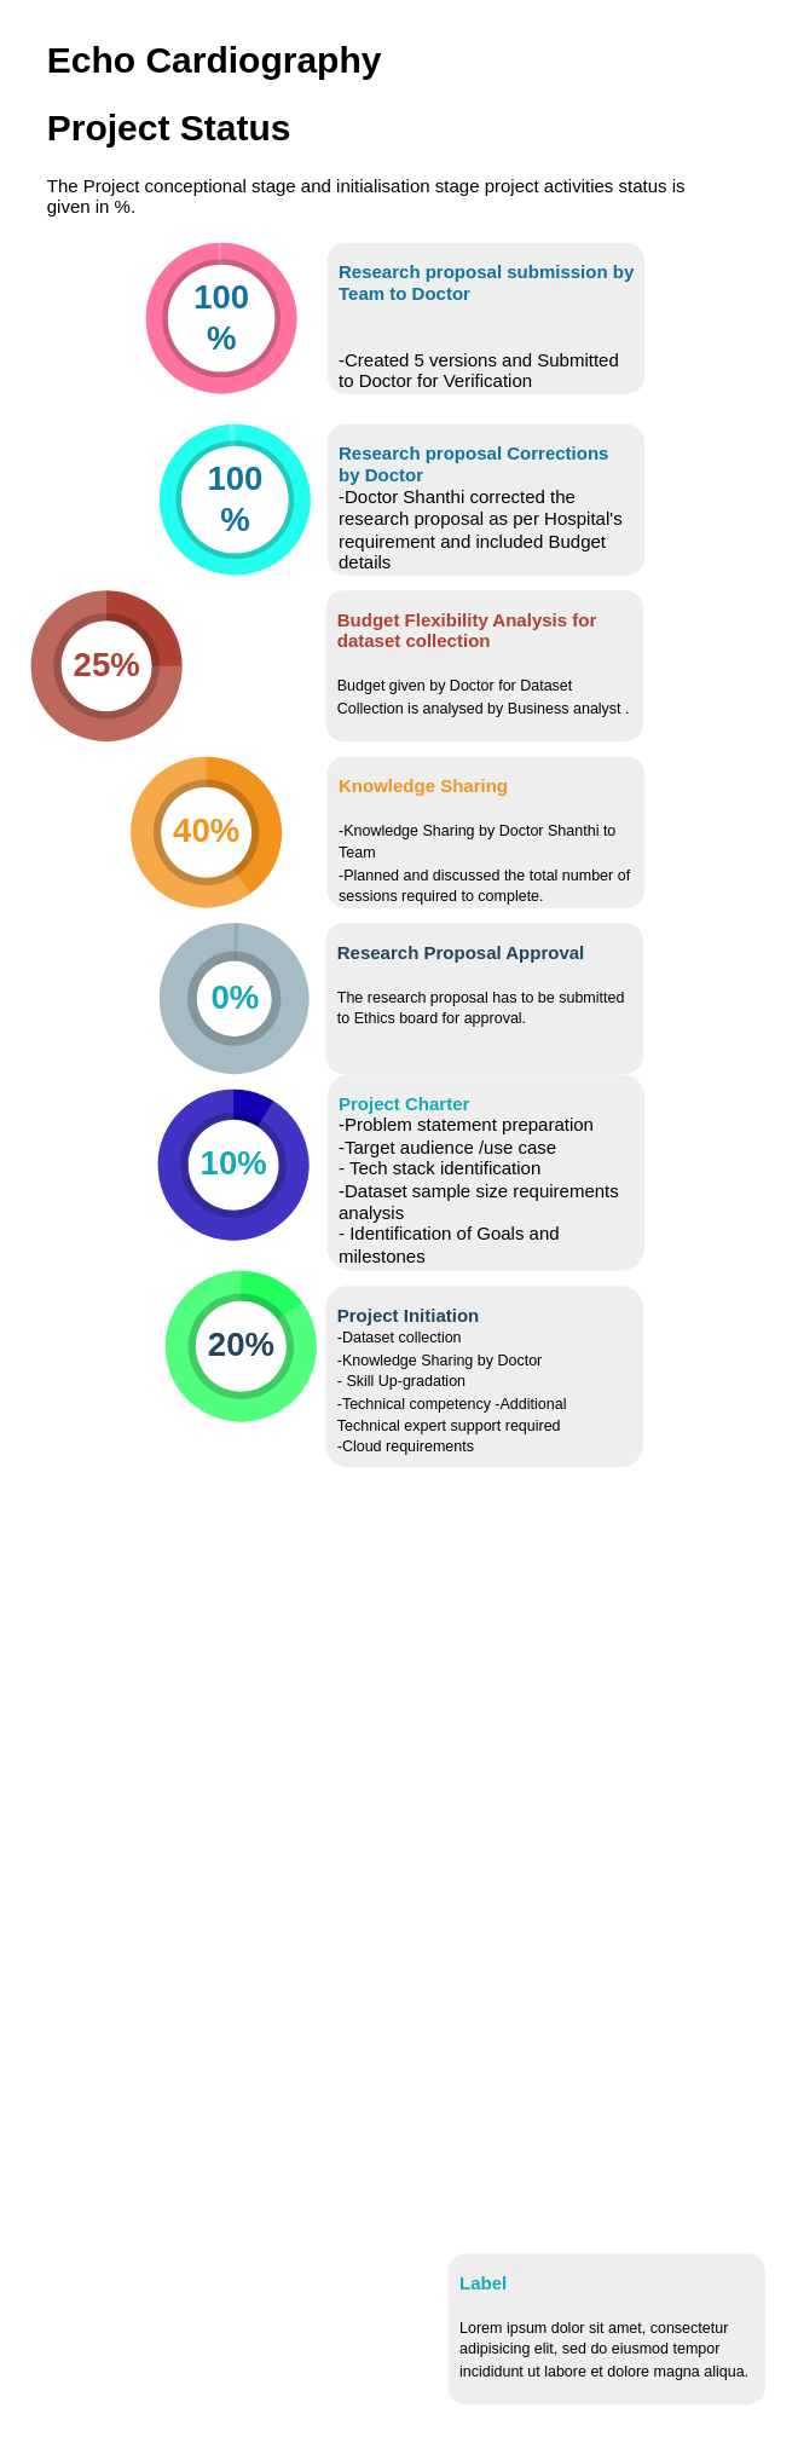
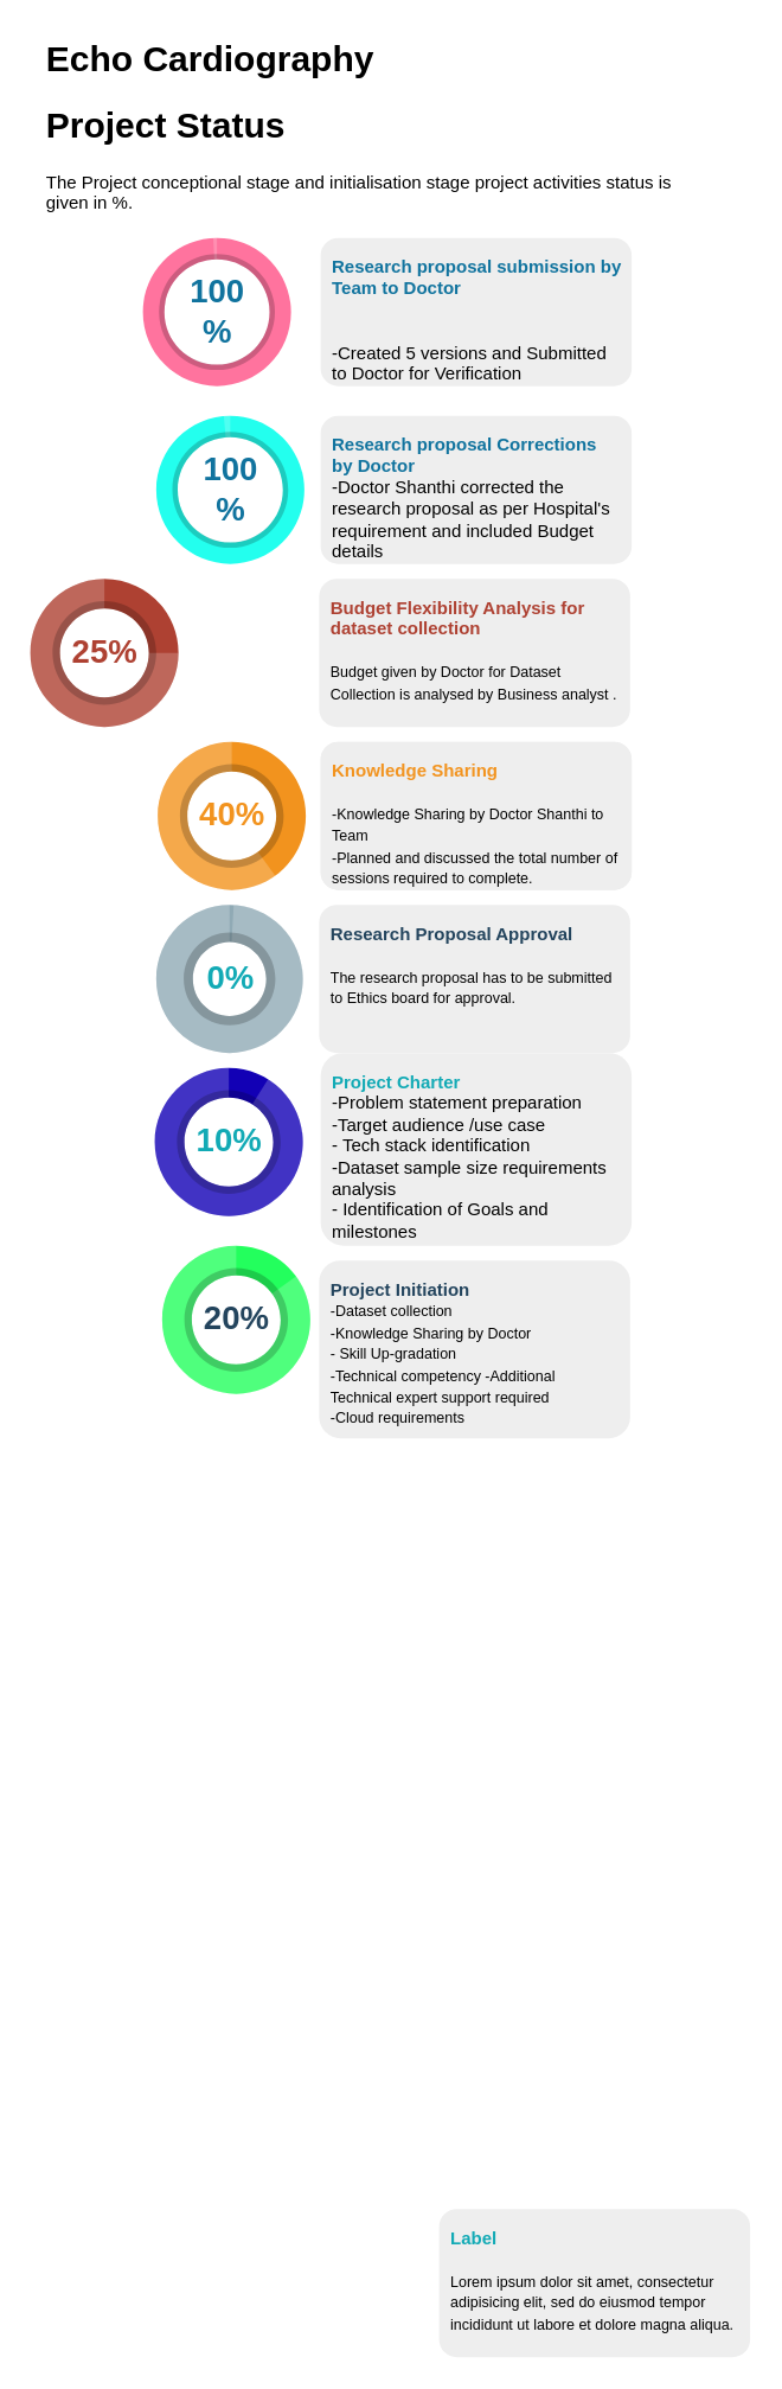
  <mxCell id="0" />
  <mxCell id="1" parent="0" />
- <mxCell id="2" value="40%" style="verticalLabelPosition=middle;verticalAlign=middle;html=1;html=1;shape=mxgraph.infographic.partConcEllipse;startAngle=0;endAngle=0.4;arcWidth=0.4;strokeColor=none;fillColor=#F2931E;fontSize=22;fontColor=#F2931E;align=center;fontStyle=1;" vertex="1" parent="1"><mxGeometry x="86" y="500" width="100" height="100" as="geometry" /></mxCell>
+ <mxCell id="2" value="40%" style="verticalLabelPosition=middle;verticalAlign=middle;html=1;html=1;shape=mxgraph.infographic.partConcEllipse;startAngle=0;endAngle=0.4;arcWidth=0.4;strokeColor=none;fillColor=#F2931E;fontSize=22;fontColor=#F2931E;align=center;fontStyle=1;" vertex="1" parent="1"><mxGeometry x="106" y="500" width="100" height="100" as="geometry" /></mxCell>
  <mxCell id="3" value="25%" style="verticalLabelPosition=middle;verticalAlign=middle;html=1;html=1;shape=mxgraph.infographic.partConcEllipse;startAngle=0;endAngle=0.25;arcWidth=0.4;strokeColor=none;fillColor=#AE4132;fontSize=22;fontColor=#AE4132;align=center;fontStyle=1;" vertex="1" parent="1"><mxGeometry x="20" y="390" width="100" height="100" as="geometry" /></mxCell>
  <mxCell id="4" value="20%" style="verticalLabelPosition=middle;verticalAlign=middle;html=1;html=1;shape=mxgraph.infographic.partConcEllipse;startAngle=0;endAngle=0.15;arcWidth=0.4;strokeColor=none;fillColor=#23FF5D;fontSize=22;fontColor=#23445D;align=center;fontStyle=1;" vertex="1" parent="1"><mxGeometry x="109" y="840" width="100" height="100" as="geometry" /></mxCell>
  <mxCell id="5" value="0%" style="verticalLabelPosition=middle;verticalAlign=middle;html=1;html=1;shape=mxgraph.infographic.partConcEllipse;startAngle=0;endAngle=0.009;arcWidth=0.5;strokeColor=none;fillColor=#90AAB5;fontSize=22;fontColor=#12AAB5;align=center;fontStyle=1;" vertex="1" parent="1"><mxGeometry x="105" y="610" width="99" height="100" as="geometry" /></mxCell>
  <mxCell id="6" value="&lt;font style=&quot;&quot;&gt;&lt;font color=&quot;#f2931e&quot;&gt;&lt;b&gt;Knowledge Sharing&lt;/b&gt;&lt;/font&gt;&lt;br&gt;&lt;br&gt;&lt;font style=&quot;font-size: 10px;&quot; size=&quot;1&quot;&gt;Knowledge Sharing by Doctor Shanthi to Team&lt;/font&gt;&lt;/font&gt;" style="rounded=1;strokeColor=none;fillColor=#EEEEEE;align=left;arcSize=12;verticalAlign=top;whiteSpace=wrap;html=1;fontSize=12;spacing=8;" vertex="1" parent="1"><mxGeometry x="216" y="500" width="210" height="100" as="geometry" /></mxCell>
  <mxCell id="7" value="&lt;font style=&quot;&quot;&gt;&lt;font color=&quot;#ae4132&quot;&gt;&lt;b&gt;Budget Flexibility Analysis for dataset collection&lt;/b&gt;&lt;/font&gt;&lt;br&gt;&lt;br&gt;&lt;font style=&quot;font-size: 10px;&quot; size=&quot;1&quot;&gt;Budget given by Doctor for Dataset Collection is analysed by Business analyst .&lt;/font&gt;&lt;/font&gt;" style="rounded=1;strokeColor=none;fillColor=#EEEEEE;align=left;arcSize=12;verticalAlign=top;whiteSpace=wrap;html=1;fontSize=12;spacing=8;" vertex="1" parent="1"><mxGeometry x="215" y="390" width="210" height="100" as="geometry" /></mxCell>
  <mxCell id="8" value="&lt;font style=&quot;&quot;&gt;&lt;font color=&quot;#23445d&quot;&gt;&lt;b&gt;Project Initiation&lt;/b&gt;&lt;/font&gt;&lt;br&gt;&lt;font style=&quot;&quot;&gt;&lt;span style=&quot;font-size: 10px;&quot;&gt;-Dataset collection&lt;/span&gt;&lt;br&gt;&lt;span style=&quot;font-size: 10px;&quot;&gt;-Knowledge Sharing by Doctor&amp;nbsp;&lt;/span&gt;&lt;br&gt;&lt;span style=&quot;font-size: 10px;&quot;&gt;- Skill Up-gradation&lt;br&gt;-Technical competency -Additional Technical expert support required&amp;nbsp;&lt;br&gt;-Cloud requirements&lt;br&gt;&lt;/span&gt;&lt;br&gt;&lt;br&gt;&lt;/font&gt;&lt;/font&gt;" style="rounded=1;strokeColor=none;fillColor=#EEEEEE;align=left;arcSize=12;verticalAlign=top;whiteSpace=wrap;html=1;fontSize=12;spacing=8;" vertex="1" parent="1"><mxGeometry x="215" y="850" width="210" height="120" as="geometry" /></mxCell>
  <mxCell id="9" value="&lt;font style=&quot;&quot;&gt;&lt;font color=&quot;#12aab5&quot;&gt;&lt;b&gt;Project Charter&lt;/b&gt;&lt;/font&gt;&lt;br&gt;-Problem statement preparation&lt;br&gt;-Target audience /use case&lt;br&gt;- Tech stack identification&lt;br&gt;-Dataset sample size requirements analysis&lt;br&gt;- Identification of Goals and milestones&lt;br&gt;&lt;/font&gt;" style="rounded=1;strokeColor=none;fillColor=#EEEEEE;align=left;arcSize=12;verticalAlign=top;whiteSpace=wrap;html=1;fontSize=12;spacing=8;" vertex="1" parent="1"><mxGeometry x="216" y="710" width="210" height="130" as="geometry" /></mxCell>
  <mxCell id="10" value="100&lt;br&gt;%" style="verticalLabelPosition=middle;verticalAlign=middle;html=1;html=1;shape=mxgraph.infographic.partConcEllipse;startAngle=0;endAngle=0.992;arcWidth=0.29;strokeColor=none;fillColor=#FF739E;fontSize=22;fontColor=#10739E;align=center;fontStyle=1;" vertex="1" parent="1"><mxGeometry x="96" y="160" width="100" height="100" as="geometry" /></mxCell>
  <mxCell id="11" value="&lt;font style=&quot;&quot;&gt;&lt;font color=&quot;#10739e&quot;&gt;&lt;b&gt;Research proposal submission by Team to Doctor&lt;/b&gt;&lt;/font&gt;&lt;br&gt;&lt;br&gt;&lt;br&gt;-Created 5 versions and Submitted to Doctor for Verification&amp;nbsp;&lt;br&gt;&lt;/font&gt;" style="rounded=1;strokeColor=none;fillColor=#EEEEEE;align=left;arcSize=12;verticalAlign=top;whiteSpace=wrap;html=1;fontSize=12;spacing=8;" vertex="1" parent="1"><mxGeometry x="216" y="160" width="210" height="100" as="geometry" /></mxCell>
  <mxCell id="12" value="10%" style="verticalLabelPosition=middle;verticalAlign=middle;html=1;html=1;shape=mxgraph.infographic.partConcEllipse;startAngle=0;endAngle=0.089;arcWidth=0.4;strokeColor=none;fillColor=#1200B5;fontSize=22;fontColor=#12AAB5;align=center;fontStyle=1;" vertex="1" parent="1"><mxGeometry x="104" y="720" width="100" height="100" as="geometry" /></mxCell>
  <mxCell id="13" value="&lt;font style=&quot;border-color: var(--border-color);&quot; color=&quot;#f2931e&quot;&gt;&lt;b style=&quot;border-color: var(--border-color);&quot;&gt;Knowledge Sharing&lt;/b&gt;&lt;/font&gt;&lt;br style=&quot;border-color: var(--border-color);&quot;&gt;&lt;br style=&quot;border-color: var(--border-color);&quot;&gt;&lt;font style=&quot;border-color: var(--border-color); font-size: 10px;&quot;&gt;-Knowledge Sharing by Doctor Shanthi to Team&lt;br&gt;-Planned and discussed the total number of sessions required to complete.&lt;br&gt;&lt;/font&gt;" style="rounded=1;strokeColor=none;fillColor=#EEEEEE;align=left;arcSize=12;verticalAlign=top;whiteSpace=wrap;html=1;fontSize=12;spacing=8;" vertex="1" parent="1"><mxGeometry x="216" y="500" width="210" height="100" as="geometry" /></mxCell>
  <mxCell id="14" value="&lt;font style=&quot;&quot;&gt;&lt;font color=&quot;#23445d&quot;&gt;&lt;b&gt;Research Proposal Approval&lt;/b&gt;&lt;/font&gt;&lt;br&gt;&lt;br&gt;&lt;font style=&quot;font-size: 10px;&quot; size=&quot;1&quot;&gt;The research proposal has to be submitted to Ethics board for approval.&lt;/font&gt;&lt;/font&gt;" style="rounded=1;strokeColor=none;fillColor=#EEEEEE;align=left;arcSize=12;verticalAlign=top;whiteSpace=wrap;html=1;fontSize=12;spacing=8;" vertex="1" parent="1"><mxGeometry x="215" y="610" width="210" height="100" as="geometry" /></mxCell>
  <mxCell id="15" value="&lt;font style=&quot;font-size: 10px&quot;&gt;&lt;font style=&quot;font-size: 12px&quot; color=&quot;#12AAB5&quot;&gt;&lt;b&gt;Label&lt;/b&gt;&lt;/font&gt;&lt;br&gt;&lt;br&gt;&lt;font size=&quot;1&quot;&gt;Lorem ipsum dolor sit amet, consectetur adipisicing elit, sed do eiusmod tempor incididunt ut labore et dolore magna aliqua.&lt;/font&gt;&lt;/font&gt;" style="rounded=1;strokeColor=none;fillColor=#EEEEEE;align=left;arcSize=12;verticalAlign=top;whiteSpace=wrap;html=1;fontSize=12;spacing=8;" vertex="1" parent="1"><mxGeometry x="296" y="1490" width="210" height="100" as="geometry" /></mxCell>
  <mxCell id="16" value="100&lt;br&gt;%" style="verticalLabelPosition=middle;verticalAlign=middle;html=1;html=1;shape=mxgraph.infographic.partConcEllipse;startAngle=0;endAngle=0.986;arcWidth=0.29;strokeColor=none;fillColor=#23FFEE;fontSize=22;fontColor=#10739E;align=center;fontStyle=1;" vertex="1" parent="1"><mxGeometry x="105" y="280" width="100" height="100" as="geometry" /></mxCell>
  <mxCell id="17" value="&lt;font style=&quot;&quot;&gt;&lt;font color=&quot;#10739e&quot;&gt;&lt;b&gt;Research proposal Corrections&amp;nbsp; by Doctor&lt;/b&gt;&lt;/font&gt;&lt;br&gt;-Doctor Shanthi corrected the research proposal as per Hospital's requirement and included Budget details&lt;br&gt;&lt;br&gt;&lt;/font&gt;" style="rounded=1;strokeColor=none;fillColor=#EEEEEE;align=left;arcSize=12;verticalAlign=top;whiteSpace=wrap;html=1;fontSize=12;spacing=8;" vertex="1" parent="1"><mxGeometry x="216" y="280" width="210" height="100" as="geometry" /></mxCell>
  <mxCell id="18" value="&lt;h1&gt;Echo Cardiography&amp;nbsp;&lt;/h1&gt;&lt;h1&gt;Project Status&lt;/h1&gt;&lt;p&gt;The Project conceptional stage and initialisation stage project activities status is given in %.&amp;nbsp;&lt;/p&gt;" style="text;html=1;strokeColor=none;fillColor=none;spacing=5;spacingTop=-20;whiteSpace=wrap;overflow=hidden;rounded=0;" vertex="1" parent="1"><mxGeometry x="26" y="20" width="450" height="130" as="geometry" /></mxCell>
